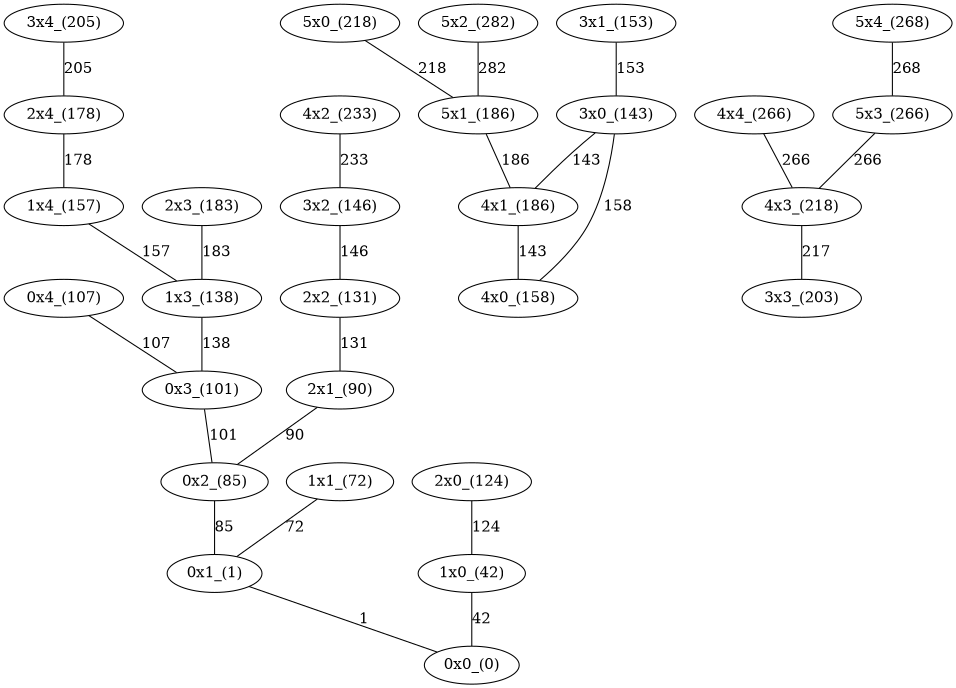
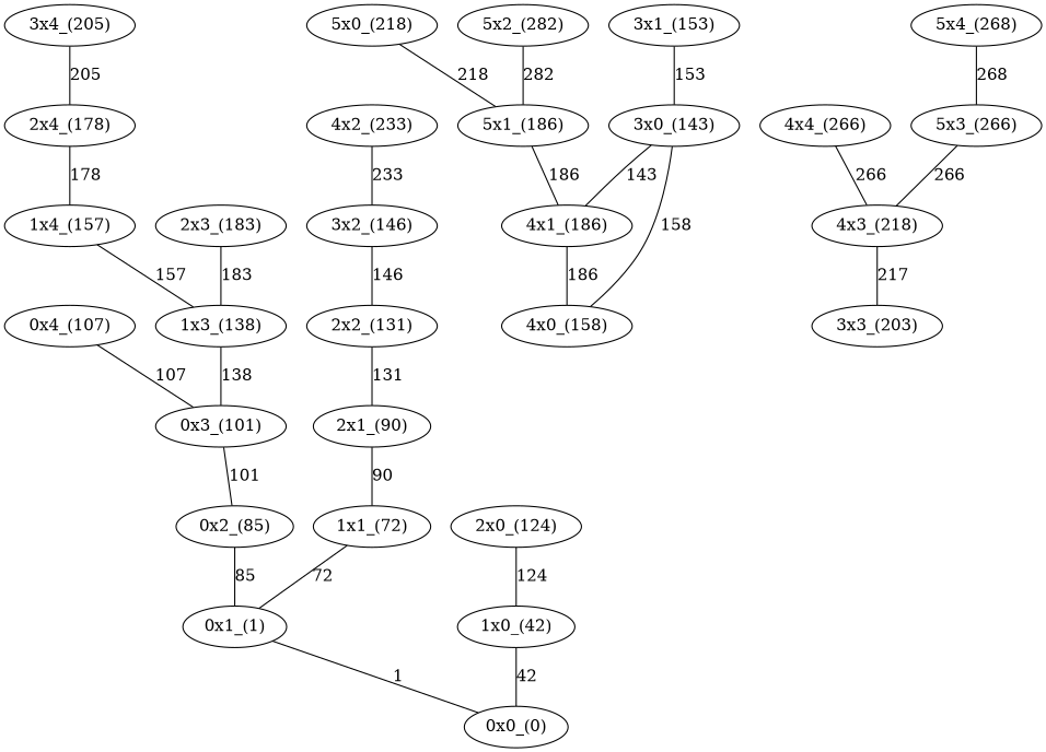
  graph {
    node [weight=186]
    edge [weight=186]
    "0x0_(0)" [weight=0]
    "0x1_(1)" [weight=1]
    "1x0_(42)" [weight=42]
    "1x1_(72)" [weight=72]
    "0x2_(85)" [weight=85]
    "2x1_(90)" [weight=90]
    "0x3_(101)" [weight=101]
    "0x4_(107)" [weight=107]
    "2x0_(124)" [weight=124]
    "2x2_(131)" [weight=131]
    "1x3_(138)" [weight=138]
    "3x0_(143)" [weight=143]
    "4x1_(186)"
    "3x2_(146)" [weight=146]
    "3x1_(153)" [weight=153]
    "1x4_(157)" [weight=157]
    "4x0_(158)" [weight=158]
    "2x4_(178)" [weight=178]
    "2x3_(183)" [weight=183]
    "5x1_(186)"
    "3x3_(203)" [weight=203]
    "3x4_(205)" [weight=205]
    "4x3_(218)" [weight=218]
    "5x0_(218)" [weight=218]
    "4x2_(233)" [weight=233]
    "4x4_(266)" [weight=266]
    "5x3_(266)" [weight=266]
    "5x4_(268)" [weight=268]
    "5x2_(282)" [weight=282]
    "0x1_(1)" -- "0x0_(0)" [label=1 weight=1]
    "1x0_(42)" -- "0x0_(0)" [label=42 weight=42]
    "1x1_(72)" -- "0x1_(1)" [label=72 weight=72]
    "0x2_(85)" -- "0x1_(1)" [label=85 weight=85]
-   "2x1_(90)" -- "0x2_(85)" [label=90 weight=90]
+   "2x1_(90)" -- "1x1_(72)" [label=90 weight=90]
    "0x3_(101)" -- "0x2_(85)" [label=101 weight=101]
    "0x4_(107)" -- "0x3_(101)" [label=107 weight=107]
    "2x0_(124)" -- "1x0_(42)" [label=124 weight=124]
    "2x2_(131)" -- "2x1_(90)" [label=131 weight=131]
    "1x3_(138)" -- "0x3_(101)" [label=138 weight=138]
    "3x0_(143)" -- "4x1_(186)" [label=143 weight=143]
-   "4x1_(186)" -- "4x0_(158)" [label=143]
+   "4x1_(186)" -- "4x0_(158)" [label=186]
    "3x2_(146)" -- "2x2_(131)" [label=146 weight=146]
    "3x1_(153)" -- "3x0_(143)" [label=153 weight=153]
    "1x4_(157)" -- "1x3_(138)" [label=157 weight=157]
    "4x0_(158)" -- "3x0_(143)" [label=158 weight=158]
    "2x4_(178)" -- "1x4_(157)" [label=178 weight=178]
    "2x3_(183)" -- "1x3_(138)" [label=183 weight=183]
    "5x1_(186)" -- "4x1_(186)" [label=186]
    "3x4_(205)" -- "2x4_(178)" [label=205 weight=205]
    "4x3_(218)" -- "3x3_(203)" [label=217 weight=218]
    "5x0_(218)" -- "5x1_(186)" [label=218 weight=218]
    "4x2_(233)" -- "3x2_(146)" [label=233 weight=233]
    "4x4_(266)" -- "4x3_(218)" [label=266 weight=266]
    "5x3_(266)" -- "4x3_(218)" [label=266 weight=266]
    "5x4_(268)" -- "5x3_(266)" [label=268 weight=268]
    "5x2_(282)" -- "5x1_(186)" [label=282 weight=282]
  }
